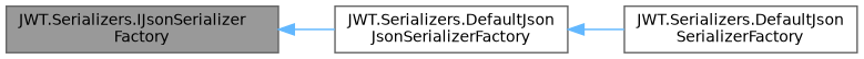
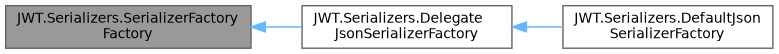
  digraph {
    rankdir=LR
    node [color=gray40 fillcolor=white fontname=Helvetica fontsize=10 shape=box style=filled]
    edge [color=steelblue1 dir=back fontname=Helvetica fontsize=10 labelfontname=Helvetica labelfontsize=10 style=solid]
-   n1 [fillcolor=grey60 fontcolor=black height=0.2 label="JWT.Serializers.IJsonSerializer\lFactory" width=0.4]
-   n2 [height=0.2 label="JWT.Serializers.DefaultJson\lJsonSerializerFactory" width=0.4]
+   n1 [fillcolor=grey60 fontcolor=black height=0.2 label="JWT.Serializers.SerializerFactory\lFactory" width=0.4]
+   n2 [height=0.2 label="JWT.Serializers.Delegate\lJsonSerializerFactory" width=0.4]
    n3 [height=0.2 label="JWT.Serializers.DefaultJson\lSerializerFactory" width=0.4]
    n1 -> n2
    n2 -> n3
  }
